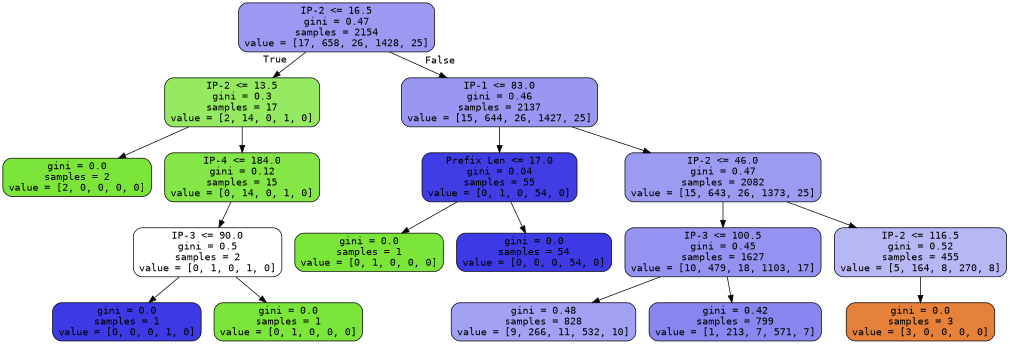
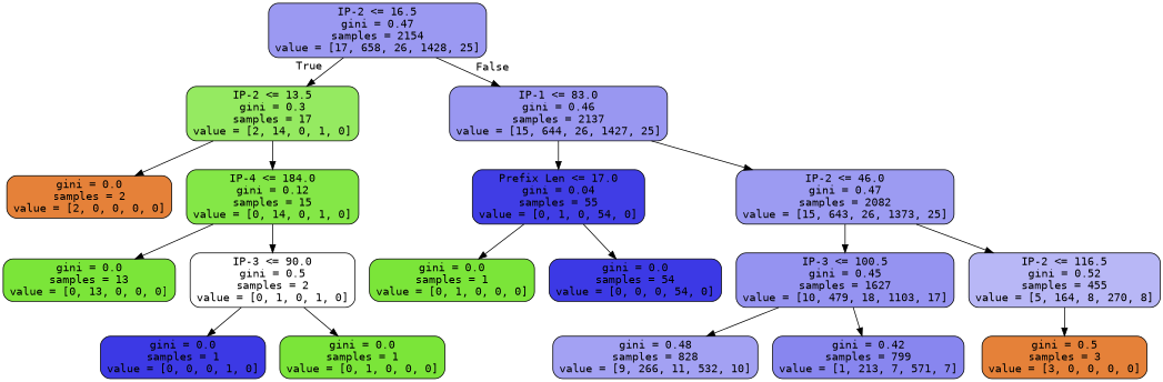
  digraph {
    fontname="DejaVu Sans Mono"
    node [color=black fillcolor="#7be539" fontname="DejaVu Sans Mono" shape=box style="filled, rounded"]
    edge [fontname="DejaVu Sans Mono"]
    n1 [fillcolor="#9b99f2" label="IP-2 <= 16.5\ngini = 0.47\nsamples = 2154\nvalue = [17, 658, 26, 1428, 25]"]
    n2 [fillcolor="#95ea61" label="IP-2 <= 13.5\ngini = 0.3\nsamples = 17\nvalue = [2, 14, 0, 1, 0]"]
    n3 [fillcolor="#9997f1" label="IP-1 <= 83.0\ngini = 0.46\nsamples = 2137\nvalue = [15, 644, 26, 1427, 25]"]
-   n4 [label="gini = 0.0\nsamples = 2\nvalue = [2, 0, 0, 0, 0]"]
+   n4 [fillcolor="#e58139" label="gini = 0.0\nsamples = 2\nvalue = [2, 0, 0, 0, 0]"]
    n5 [fillcolor="#84e747" label="IP-4 <= 184.0\ngini = 0.12\nsamples = 15\nvalue = [0, 14, 0, 1, 0]"]
    n6 [fillcolor="#403de5" label="Prefix Len <= 17.0\ngini = 0.04\nsamples = 55\nvalue = [0, 1, 0, 54, 0]"]
    n7 [fillcolor="#9c9bf2" label="IP-2 <= 46.0\ngini = 0.47\nsamples = 2082\nvalue = [15, 643, 26, 1373, 25]"]
+   n8 [label="gini = 0.0\nsamples = 13\nvalue = [0, 13, 0, 0, 0]"]
    n9 [fillcolor="#ffffff" label="IP-3 <= 90.0\ngini = 0.5\nsamples = 2\nvalue = [0, 1, 0, 1, 0]"]
    n10 [fillcolor="#3c39e5" label="gini = 0.0\nsamples = 1\nvalue = [0, 0, 0, 1, 0]"]
    n11 [label="gini = 0.0\nsamples = 1\nvalue = [0, 1, 0, 0, 0]"]
    n12 [label="gini = 0.0\nsamples = 1\nvalue = [0, 1, 0, 0, 0]"]
    n13 [fillcolor="#3c39e5" label="gini = 0.0\nsamples = 54\nvalue = [0, 0, 0, 54, 0]"]
    n14 [fillcolor="#9593f1" label="IP-3 <= 100.5\ngini = 0.45\nsamples = 1627\nvalue = [10, 479, 18, 1103, 17]"]
    n15 [fillcolor="#b8b7f6" label="IP-2 <= 116.5\ngini = 0.52\nsamples = 455\nvalue = [5, 164, 8, 270, 8]"]
    n16 [fillcolor="#a3a1f3" label="gini = 0.48\nsamples = 828\nvalue = [9, 266, 11, 532, 10]"]
    n17 [fillcolor="#8886ef" label="gini = 0.42\nsamples = 799\nvalue = [1, 213, 7, 571, 7]"]
-   n18 [fillcolor="#e58139" label="gini = 0.0\nsamples = 3\nvalue = [3, 0, 0, 0, 0]"]
+   n18 [fillcolor="#e58139" label="gini = 0.5\nsamples = 3\nvalue = [3, 0, 0, 0, 0]"]
    n1 -> n2 [headlabel=True labelangle=45 labeldistance=2.5]
    n1 -> n3 [headlabel=False labelangle=-45 labeldistance=2.5]
    n2 -> n4
    n2 -> n5
    n3 -> n6
    n3 -> n7
+   n5 -> n8
    n5 -> n9
    n6 -> n12
    n6 -> n13
    n7 -> n14
    n7 -> n15
    n9 -> n10
    n9 -> n11
    n14 -> n16
    n14 -> n17
    n15 -> n18
  }
